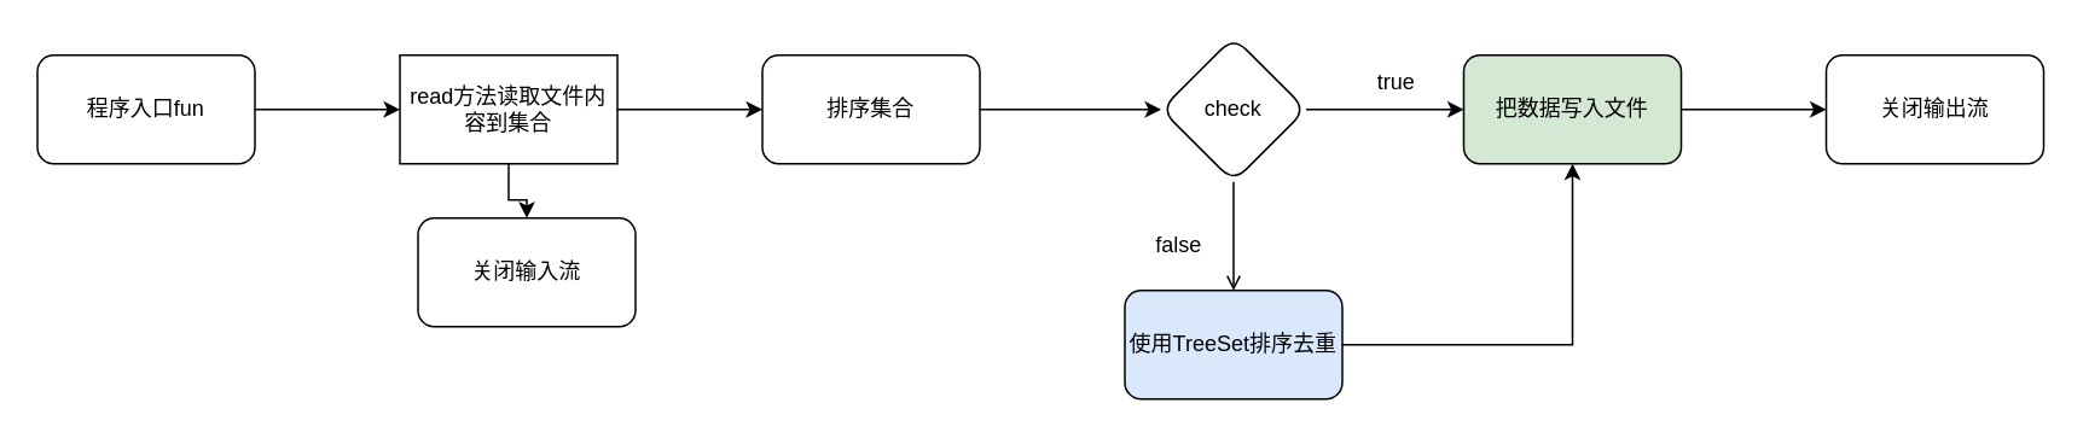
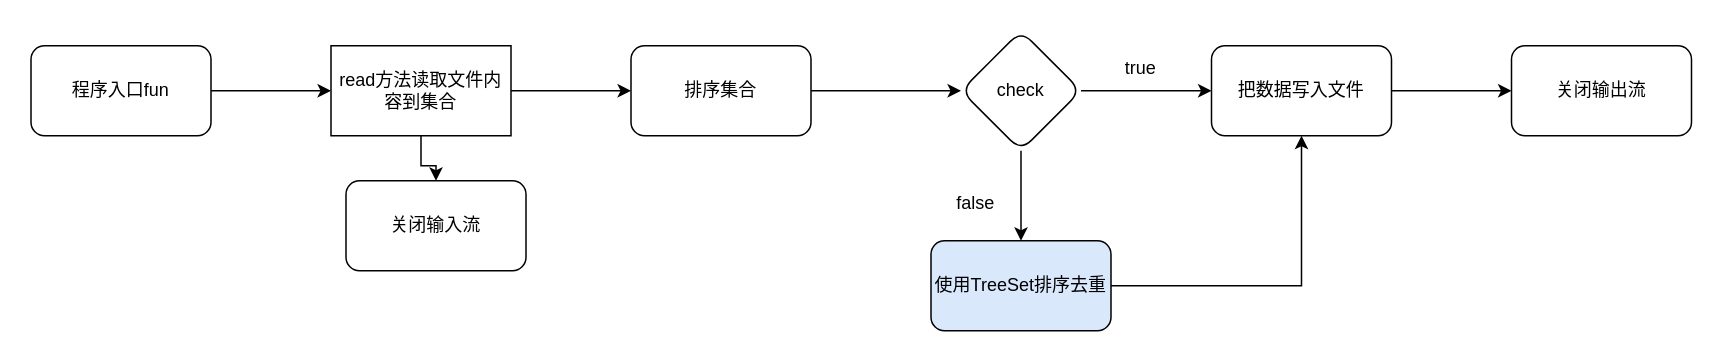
  <mxCell id="0" />
  <mxCell id="1" parent="0" />
  <mxCell id="2" value="" style="edgeStyle=orthogonalEdgeStyle;rounded=0;orthogonalLoop=1;jettySize=auto;html=1;" edge="1" parent="1" source="3" target="6"><mxGeometry relative="1" as="geometry" /></mxCell>
  <mxCell id="3" value="程序入口fun" style="rounded=1;whiteSpace=wrap;html=1;" vertex="1" parent="1"><mxGeometry x="20" y="30" width="120" height="60" as="geometry" /></mxCell>
  <mxCell id="4" value="" style="edgeStyle=orthogonalEdgeStyle;rounded=0;orthogonalLoop=1;jettySize=auto;html=1;" edge="1" parent="1" source="6" target="8"><mxGeometry relative="1" as="geometry" /></mxCell>
  <mxCell id="5" value="" style="edgeStyle=orthogonalEdgeStyle;rounded=0;orthogonalLoop=1;jettySize=auto;html=1;" edge="1" parent="1" source="6" target="18"><mxGeometry relative="1" as="geometry" /></mxCell>
  <mxCell id="6" value="read方法读取文件内容到集合" style="whiteSpace=wrap;html=1;rounded=0;" vertex="1" parent="1"><mxGeometry x="220" y="30" width="120" height="60" as="geometry" /></mxCell>
  <mxCell id="7" value="" style="edgeStyle=orthogonalEdgeStyle;rounded=0;orthogonalLoop=1;jettySize=auto;html=1;" edge="1" parent="1" source="8" target="11"><mxGeometry relative="1" as="geometry" /></mxCell>
  <mxCell id="8" value="排序集合" style="whiteSpace=wrap;html=1;rounded=1;" vertex="1" parent="1"><mxGeometry x="420" y="30" width="120" height="60" as="geometry" /></mxCell>
  <mxCell id="9" value="" style="edgeStyle=orthogonalEdgeStyle;rounded=0;orthogonalLoop=1;jettySize=auto;html=1;" edge="1" parent="1" source="11" target="13"><mxGeometry relative="1" as="geometry" /></mxCell>
- <mxCell id="10" value="" style="edgeStyle=orthogonalEdgeStyle;rounded=0;orthogonalLoop=1;jettySize=auto;html=1;endArrow=open;" edge="1" parent="1" source="11" target="16"><mxGeometry relative="1" as="geometry" /></mxCell>
+ <mxCell id="10" value="" style="edgeStyle=orthogonalEdgeStyle;rounded=0;orthogonalLoop=1;jettySize=auto;html=1;" edge="1" parent="1" source="11" target="16"><mxGeometry relative="1" as="geometry" /></mxCell>
  <mxCell id="11" value="check" style="rhombus;whiteSpace=wrap;html=1;rounded=1;" vertex="1" parent="1"><mxGeometry x="640" y="20" width="80" height="80" as="geometry" /></mxCell>
  <mxCell id="12" value="" style="edgeStyle=orthogonalEdgeStyle;rounded=0;orthogonalLoop=1;jettySize=auto;html=1;" edge="1" parent="1" source="13" target="19"><mxGeometry relative="1" as="geometry" /></mxCell>
- <mxCell id="13" value="把数据写入文件" style="whiteSpace=wrap;html=1;rounded=1;fillColor=#d5e8d4;" vertex="1" parent="1"><mxGeometry x="807" y="30" width="120" height="60" as="geometry" /></mxCell>
- <mxCell id="14" value="true" style="text;html=1;strokeColor=none;fillColor=none;align=center;verticalAlign=middle;whiteSpace=wrap;rounded=0;" vertex="1" parent="1"><mxGeometry x="740" y="30" width="60" height="30" as="geometry" /></mxCell>
+ <mxCell id="13" value="把数据写入文件" style="whiteSpace=wrap;html=1;rounded=1;" vertex="1" parent="1"><mxGeometry x="807" y="30" width="120" height="60" as="geometry" /></mxCell>
+ <mxCell id="14" value="true" style="text;html=1;strokeColor=none;fillColor=none;align=center;verticalAlign=middle;whiteSpace=wrap;rounded=0;" vertex="1" parent="1"><mxGeometry x="730" y="30" width="60" height="30" as="geometry" /></mxCell>
  <mxCell id="15" style="edgeStyle=orthogonalEdgeStyle;rounded=0;orthogonalLoop=1;jettySize=auto;html=1;entryX=0.5;entryY=1;entryDx=0;entryDy=0;" edge="1" parent="1" source="16" target="13"><mxGeometry relative="1" as="geometry" /></mxCell>
  <mxCell id="16" value="使用TreeSet排序去重" style="whiteSpace=wrap;html=1;rounded=1;fillColor=#dae8fc;" vertex="1" parent="1"><mxGeometry x="620" y="160" width="120" height="60" as="geometry" /></mxCell>
  <mxCell id="17" value="false" style="text;html=1;strokeColor=none;fillColor=none;align=center;verticalAlign=middle;whiteSpace=wrap;rounded=0;" vertex="1" parent="1"><mxGeometry x="620" y="120" width="60" height="30" as="geometry" /></mxCell>
  <mxCell id="18" value="关闭输入流" style="whiteSpace=wrap;html=1;rounded=1;" vertex="1" parent="1"><mxGeometry x="230" y="120" width="120" height="60" as="geometry" /></mxCell>
  <mxCell id="19" value="关闭输出流" style="whiteSpace=wrap;html=1;rounded=1;" vertex="1" parent="1"><mxGeometry x="1007" y="30" width="120" height="60" as="geometry" /></mxCell>
